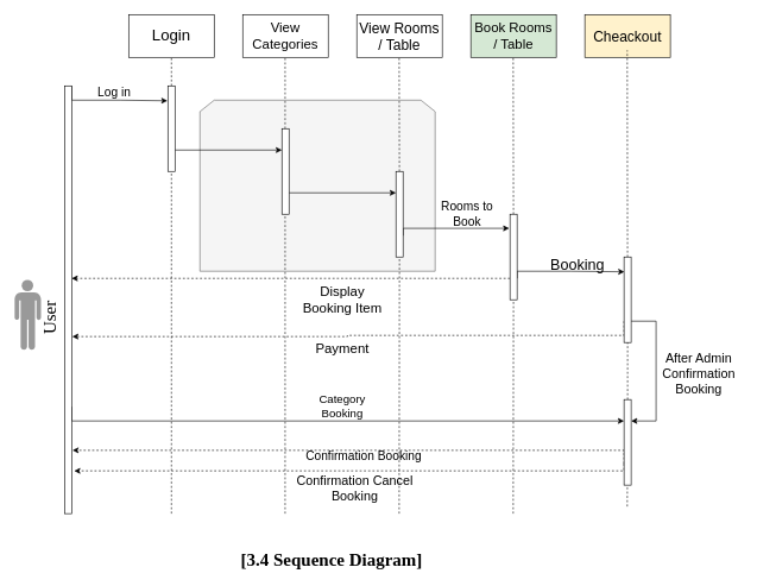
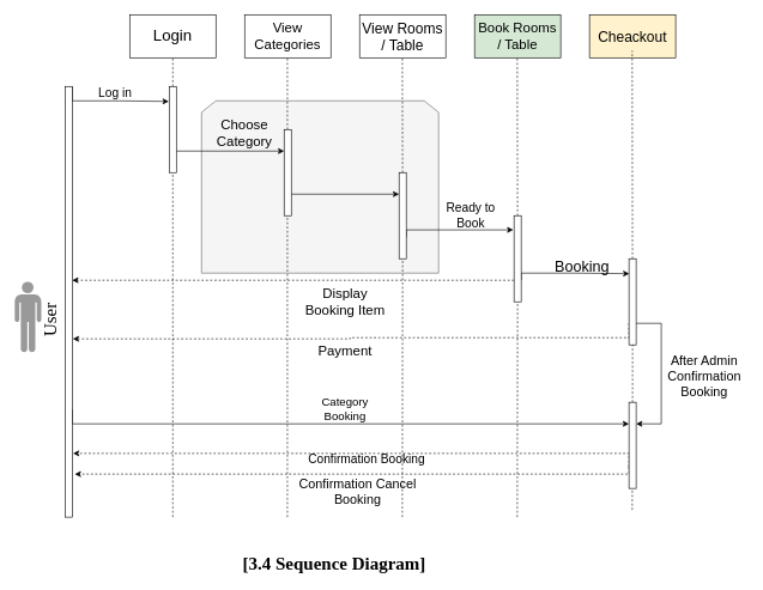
  <mxCell id="0" />
  <mxCell id="1" parent="0" />
  <mxCell id="2" value="" style="shape=loopLimit;whiteSpace=wrap;html=1;fillColor=#f5f5f5;rounded=0;shadow=0;sketch=0;strokeColor=#666666;fontColor=#333333;" parent="1" vertex="1"><mxGeometry x="280" y="140" width="330" height="240" as="geometry" /></mxCell>
  <mxCell id="3" style="edgeStyle=orthogonalEdgeStyle;rounded=0;orthogonalLoop=1;jettySize=auto;html=1;exitX=1;exitY=0;exitDx=0;exitDy=0;entryX=-0.058;entryY=0.174;entryDx=0;entryDy=0;entryPerimeter=0;" parent="1" source="5" target="17" edge="1"><mxGeometry relative="1" as="geometry"><Array as="points"><mxPoint x="100" y="140" /><mxPoint x="168" y="140" /></Array></mxGeometry></mxCell>
  <mxCell id="4" style="edgeStyle=orthogonalEdgeStyle;rounded=0;orthogonalLoop=1;jettySize=auto;html=1;exitX=1;exitY=0.75;exitDx=0;exitDy=0;entryX=0;entryY=0.25;entryDx=0;entryDy=0;" parent="1" source="5" target="38" edge="1"><mxGeometry relative="1" as="geometry"><Array as="points"><mxPoint x="100" y="590" /></Array></mxGeometry></mxCell>
  <mxCell id="5" value="" style="rounded=0;whiteSpace=wrap;html=1;" parent="1" vertex="1"><mxGeometry x="90" y="120" width="10" height="600" as="geometry" /></mxCell>
  <mxCell id="6" value="Login" style="rounded=0;whiteSpace=wrap;html=1;fontSize=22;" parent="1" vertex="1"><mxGeometry x="180" y="20" width="120" height="60" as="geometry" /></mxCell>
  <mxCell id="7" value="View Categories" style="rounded=0;whiteSpace=wrap;html=1;fontSize=19;" parent="1" vertex="1"><mxGeometry x="340" y="20" width="120" height="60" as="geometry" /></mxCell>
  <mxCell id="8" value="View Rooms / Table" style="rounded=0;whiteSpace=wrap;html=1;fontSize=20;" parent="1" vertex="1"><mxGeometry x="500" y="20" width="120" height="60" as="geometry" /></mxCell>
  <mxCell id="9" value="Book Rooms / Table" style="rounded=0;whiteSpace=wrap;html=1;fontSize=19;fillColor=#d5e8d4;" parent="1" vertex="1"><mxGeometry x="660" y="20" width="120" height="60" as="geometry" /></mxCell>
  <mxCell id="10" value="Cheackout" style="rounded=0;whiteSpace=wrap;html=1;fontSize=20;fillColor=#fff2cc;" parent="1" vertex="1"><mxGeometry x="820" y="20" width="120" height="60" as="geometry" /></mxCell>
  <mxCell id="11" value="" style="endArrow=none;dashed=1;html=1;rounded=0;startArrow=none;" parent="1" source="17" edge="1"><mxGeometry width="50" height="50" relative="1" as="geometry"><mxPoint x="240" y="720" as="sourcePoint" /><mxPoint x="240" y="80" as="targetPoint" /></mxGeometry></mxCell>
  <mxCell id="12" value="" style="endArrow=none;dashed=1;html=1;rounded=0;" parent="1" edge="1"><mxGeometry width="50" height="50" relative="1" as="geometry"><mxPoint x="399.5" y="720" as="sourcePoint" /><mxPoint x="399.5" y="80" as="targetPoint" /></mxGeometry></mxCell>
  <mxCell id="13" value="" style="endArrow=none;dashed=1;html=1;rounded=0;startArrow=none;" parent="1" source="24" edge="1"><mxGeometry width="50" height="50" relative="1" as="geometry"><mxPoint x="559.5" y="720" as="sourcePoint" /><mxPoint x="559.5" y="80" as="targetPoint" /></mxGeometry></mxCell>
  <mxCell id="14" value="" style="endArrow=none;dashed=1;html=1;rounded=0;startArrow=none;" parent="1" source="34" edge="1"><mxGeometry width="50" height="50" relative="1" as="geometry"><mxPoint x="719.5" y="720" as="sourcePoint" /><mxPoint x="719.5" y="80" as="targetPoint" /></mxGeometry></mxCell>
  <mxCell id="15" value="" style="endArrow=none;dashed=1;html=1;rounded=0;startArrow=none;" parent="1" source="28" edge="1"><mxGeometry width="50" height="50" relative="1" as="geometry"><mxPoint x="879.5" y="710" as="sourcePoint" /><mxPoint x="879.5" y="70" as="targetPoint" /></mxGeometry></mxCell>
  <mxCell id="16" style="edgeStyle=orthogonalEdgeStyle;rounded=0;orthogonalLoop=1;jettySize=auto;html=1;exitX=1;exitY=0.75;exitDx=0;exitDy=0;entryX=0;entryY=0.25;entryDx=0;entryDy=0;" parent="1" source="17" target="21" edge="1"><mxGeometry relative="1" as="geometry" /></mxCell>
  <mxCell id="17" value="" style="rounded=0;whiteSpace=wrap;html=1;" parent="1" vertex="1"><mxGeometry x="235" y="120" width="10" height="120" as="geometry" /></mxCell>
  <mxCell id="18" value="" style="endArrow=none;dashed=1;html=1;rounded=0;" parent="1" target="17" edge="1"><mxGeometry width="50" height="50" relative="1" as="geometry"><mxPoint x="240" y="720" as="sourcePoint" /><mxPoint x="240" y="80" as="targetPoint" /></mxGeometry></mxCell>
  <mxCell id="19" value="Log in" style="text;html=1;strokeColor=none;fillColor=none;align=center;verticalAlign=middle;whiteSpace=wrap;rounded=0;fontSize=17;" parent="1" vertex="1"><mxGeometry x="130" y="120" width="60" height="20" as="geometry" /></mxCell>
  <mxCell id="20" style="edgeStyle=orthogonalEdgeStyle;rounded=0;orthogonalLoop=1;jettySize=auto;html=1;exitX=1;exitY=0.75;exitDx=0;exitDy=0;entryX=0;entryY=0.25;entryDx=0;entryDy=0;" parent="1" source="21" target="24" edge="1"><mxGeometry relative="1" as="geometry" /></mxCell>
  <mxCell id="21" value="" style="rounded=0;whiteSpace=wrap;html=1;" parent="1" vertex="1"><mxGeometry x="395" y="180" width="10" height="120" as="geometry" /></mxCell>
+ <mxCell id="22" value="Choose Category" style="text;html=1;strokeColor=none;fillColor=none;align=center;verticalAlign=middle;whiteSpace=wrap;rounded=0;fontSize=19;" parent="1" vertex="1"><mxGeometry x="310" y="170" width="60" height="30" as="geometry" /></mxCell>
  <mxCell id="23" style="edgeStyle=orthogonalEdgeStyle;rounded=0;orthogonalLoop=1;jettySize=auto;html=1;exitX=1;exitY=0.75;exitDx=0;exitDy=0;entryX=-0.107;entryY=0.165;entryDx=0;entryDy=0;entryPerimeter=0;" parent="1" source="24" target="34" edge="1"><mxGeometry relative="1" as="geometry"><Array as="points"><mxPoint x="565" y="320" /></Array></mxGeometry></mxCell>
  <mxCell id="24" value="" style="rounded=0;whiteSpace=wrap;html=1;" parent="1" vertex="1"><mxGeometry x="555" y="240" width="10" height="120" as="geometry" /></mxCell>
  <mxCell id="25" value="" style="endArrow=none;dashed=1;html=1;rounded=0;" parent="1" target="24" edge="1"><mxGeometry width="50" height="50" relative="1" as="geometry"><mxPoint x="559.5" y="720" as="sourcePoint" /><mxPoint x="559.5" y="80" as="targetPoint" /></mxGeometry></mxCell>
  <mxCell id="26" style="edgeStyle=orthogonalEdgeStyle;rounded=0;orthogonalLoop=1;jettySize=auto;html=1;exitX=1;exitY=0.75;exitDx=0;exitDy=0;entryX=1;entryY=0.25;entryDx=0;entryDy=0;" parent="1" source="28" target="38" edge="1"><mxGeometry relative="1" as="geometry"><Array as="points"><mxPoint x="920" y="450" /><mxPoint x="920" y="590" /></Array></mxGeometry></mxCell>
  <mxCell id="27" style="edgeStyle=orthogonalEdgeStyle;rounded=0;orthogonalLoop=1;jettySize=auto;html=1;exitX=0;exitY=0.75;exitDx=0;exitDy=0;entryX=1.087;entryY=0.586;entryDx=0;entryDy=0;entryPerimeter=0;dashed=1;" parent="1" source="28" target="5" edge="1"><mxGeometry relative="1" as="geometry"><Array as="points"><mxPoint x="875" y="470" /><mxPoint x="487" y="470" /><mxPoint x="487" y="472" /></Array></mxGeometry></mxCell>
  <mxCell id="28" value="" style="rounded=0;whiteSpace=wrap;html=1;" parent="1" vertex="1"><mxGeometry x="875" y="360" width="10" height="120" as="geometry" /></mxCell>
  <mxCell id="29" value="" style="endArrow=none;dashed=1;html=1;rounded=0;startArrow=none;" parent="1" source="38" target="28" edge="1"><mxGeometry width="50" height="50" relative="1" as="geometry"><mxPoint x="879.5" y="710" as="sourcePoint" /><mxPoint x="879.5" y="70" as="targetPoint" /></mxGeometry></mxCell>
- <mxCell id="30" value="Rooms to Book" style="text;html=1;strokeColor=none;fillColor=none;align=center;verticalAlign=middle;whiteSpace=wrap;rounded=0;fontSize=17;" parent="1" vertex="1"><mxGeometry x="610" y="290" width="90" height="20" as="geometry" /></mxCell>
+ <mxCell id="30" value="Ready to Book" style="text;html=1;strokeColor=none;fillColor=none;align=center;verticalAlign=middle;whiteSpace=wrap;rounded=0;fontSize=17;" parent="1" vertex="1"><mxGeometry x="610" y="290" width="90" height="20" as="geometry" /></mxCell>
  <mxCell id="31" value="Booking" style="text;html=1;strokeColor=none;fillColor=none;align=center;verticalAlign=middle;whiteSpace=wrap;rounded=0;fontSize=21;" parent="1" vertex="1"><mxGeometry x="780" y="360" width="60" height="20" as="geometry" /></mxCell>
  <mxCell id="32" style="edgeStyle=orthogonalEdgeStyle;rounded=0;orthogonalLoop=1;jettySize=auto;html=1;exitX=1;exitY=0.75;exitDx=0;exitDy=0;entryX=0.042;entryY=0.173;entryDx=0;entryDy=0;entryPerimeter=0;" parent="1" source="34" target="28" edge="1"><mxGeometry relative="1" as="geometry"><Array as="points"><mxPoint x="725" y="380" /><mxPoint x="800" y="380" /></Array></mxGeometry></mxCell>
  <mxCell id="33" style="edgeStyle=orthogonalEdgeStyle;rounded=0;orthogonalLoop=1;jettySize=auto;html=1;exitX=0;exitY=0.75;exitDx=0;exitDy=0;entryX=1;entryY=0.45;entryDx=0;entryDy=0;entryPerimeter=0;dashed=1;" parent="1" source="34" target="5" edge="1"><mxGeometry relative="1" as="geometry" /></mxCell>
  <mxCell id="34" value="" style="rounded=0;whiteSpace=wrap;html=1;" parent="1" vertex="1"><mxGeometry x="715" y="300" width="10" height="120" as="geometry" /></mxCell>
  <mxCell id="35" value="" style="endArrow=none;dashed=1;html=1;rounded=0;" parent="1" target="34" edge="1"><mxGeometry width="50" height="50" relative="1" as="geometry"><mxPoint x="719.5" y="720" as="sourcePoint" /><mxPoint x="719.5" y="80" as="targetPoint" /></mxGeometry></mxCell>
  <mxCell id="36" style="edgeStyle=orthogonalEdgeStyle;rounded=0;orthogonalLoop=1;jettySize=auto;html=1;exitX=0;exitY=0.75;exitDx=0;exitDy=0;entryX=1.12;entryY=0.852;entryDx=0;entryDy=0;entryPerimeter=0;dashed=1;" parent="1" source="38" target="5" edge="1"><mxGeometry relative="1" as="geometry"><Array as="points"><mxPoint x="875" y="631" /></Array></mxGeometry></mxCell>
  <mxCell id="37" style="edgeStyle=orthogonalEdgeStyle;rounded=0;orthogonalLoop=1;jettySize=auto;html=1;exitX=0;exitY=0.75;exitDx=0;exitDy=0;entryX=1.36;entryY=0.9;entryDx=0;entryDy=0;entryPerimeter=0;dashed=1;" parent="1" source="38" target="5" edge="1"><mxGeometry relative="1" as="geometry"><Array as="points"><mxPoint x="875" y="660" /></Array></mxGeometry></mxCell>
  <mxCell id="38" value="" style="rounded=0;whiteSpace=wrap;html=1;" parent="1" vertex="1"><mxGeometry x="875" y="560" width="10" height="120" as="geometry" /></mxCell>
  <mxCell id="39" value="" style="endArrow=none;dashed=1;html=1;rounded=0;" parent="1" target="38" edge="1"><mxGeometry width="50" height="50" relative="1" as="geometry"><mxPoint x="879.5" y="710" as="sourcePoint" /><mxPoint x="879.897" y="480" as="targetPoint" /></mxGeometry></mxCell>
  <mxCell id="40" value="After Admin Confirmation Booking" style="text;html=1;strokeColor=none;fillColor=none;align=center;verticalAlign=middle;whiteSpace=wrap;rounded=0;fontSize=18;" parent="1" vertex="1"><mxGeometry x="920" y="510" width="120" height="30" as="geometry" /></mxCell>
  <mxCell id="41" value="Display Booking Item" style="text;html=1;strokeColor=none;fillColor=none;align=center;verticalAlign=middle;whiteSpace=wrap;rounded=0;shadow=0;sketch=0;fontSize=19;" parent="1" vertex="1"><mxGeometry x="415" y="410" width="130" height="20" as="geometry" /></mxCell>
  <mxCell id="42" value="Payment" style="text;html=1;strokeColor=none;fillColor=none;align=center;verticalAlign=middle;whiteSpace=wrap;rounded=0;shadow=0;sketch=0;fontSize=19;" parent="1" vertex="1"><mxGeometry x="450" y="480" width="60" height="20" as="geometry" /></mxCell>
  <mxCell id="43" value="Confirmation Booking" style="text;html=1;strokeColor=none;fillColor=none;align=center;verticalAlign=middle;whiteSpace=wrap;rounded=0;shadow=0;sketch=0;fontSize=17;" parent="1" vertex="1"><mxGeometry x="420" y="630" width="180" height="20" as="geometry" /></mxCell>
  <mxCell id="44" value="User" style="text;html=1;strokeColor=none;fillColor=none;align=center;verticalAlign=middle;whiteSpace=wrap;rounded=0;shadow=0;sketch=0;fontSize=25;fontFamily=Lucida Console;rotation=-90;" parent="1" vertex="1"><mxGeometry x="40" y="430" width="60" height="30" as="geometry" /></mxCell>
  <mxCell id="45" value="" style="shape=mxgraph.signs.people.man_1;html=1;pointerEvents=1;fillColor=#000000;strokeColor=none;verticalLabelPosition=bottom;verticalAlign=top;align=center;sketch=0;rounded=0;shadow=0;fontFamily=Lucida Console;fontSize=17;opacity=40;" parent="1" vertex="1"><mxGeometry y="392" width="37" height="98" as="geometry" x="20" /></mxCell>
  <mxCell id="46" value="[3.4 Sequence Diagram]" style="text;html=1;strokeColor=none;fillColor=none;align=center;verticalAlign=middle;whiteSpace=wrap;rounded=0;shadow=0;sketch=0;fontFamily=Lucida Console;fontSize=25;opacity=40;fontStyle=1" parent="1" vertex="1"><mxGeometry x="245" y="770" width="440" height="30" as="geometry" /></mxCell>
  <mxCell id="47" value="Category Booking" style="text;html=1;strokeColor=none;fillColor=none;align=center;verticalAlign=middle;whiteSpace=wrap;rounded=0;fontSize=16;" parent="1" vertex="1"><mxGeometry x="420" y="560" width="120" height="20" as="geometry" /></mxCell>
  <mxCell id="48" style="edgeStyle=orthogonalEdgeStyle;rounded=0;orthogonalLoop=1;jettySize=auto;html=1;exitX=0.5;exitY=1;exitDx=0;exitDy=0;dashed=1;" parent="1" source="43" target="43" edge="1"><mxGeometry relative="1" as="geometry" /></mxCell>
  <mxCell id="49" value="Confirmation Cancel Booking" style="text;html=1;strokeColor=none;fillColor=none;align=center;verticalAlign=middle;whiteSpace=wrap;rounded=0;fontSize=18;" parent="1" vertex="1"><mxGeometry x="410" y="670" width="175" height="30" as="geometry" /></mxCell>
